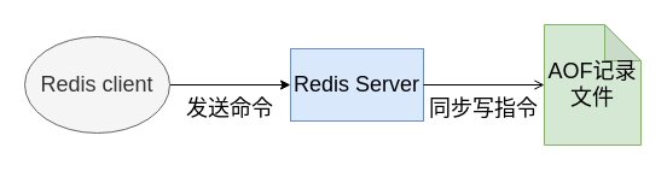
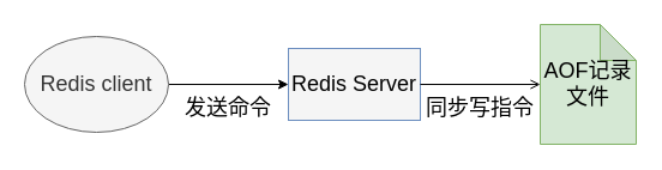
  <mxCell id="0" />
  <mxCell id="1" parent="0" />
- <mxCell id="2" value="&lt;span style=&quot;font-size: 18px&quot;&gt;Redis Server&lt;/span&gt;" style="rounded=0;whiteSpace=wrap;html=1;fillColor=#dae8fc;strokeColor=#6c8ebf;" parent="1" vertex="1"><mxGeometry x="240" y="40" width="110" height="60" as="geometry" /></mxCell>
+ <mxCell id="2" value="&lt;span style=&quot;font-size: 18px&quot;&gt;Redis Server&lt;/span&gt;" style="rounded=0;whiteSpace=wrap;html=1;fillColor=#f5f5f5;strokeColor=#6c8ebf;" parent="1" vertex="1"><mxGeometry x="240" y="40" width="110" height="60" as="geometry" /></mxCell>
  <mxCell id="3" value="" style="endArrow=classic;html=1;exitX=1;exitY=0.5;exitDx=0;exitDy=0;entryX=0;entryY=0.5;entryDx=0;entryDy=0;" parent="1" target="2" edge="1"><mxGeometry width="50" height="50" relative="1" as="geometry"><mxPoint x="140" y="70" as="sourcePoint" /><mxPoint x="250" y="170" as="targetPoint" /></mxGeometry></mxCell>
  <mxCell id="4" value="&lt;font style=&quot;font-size: 18px&quot;&gt;AOF记录文件&lt;/font&gt;" style="shape=note;whiteSpace=wrap;html=1;backgroundOutline=1;darkOpacity=0.05;fillColor=#d5e8d4;strokeColor=#82b366;" parent="1" vertex="1"><mxGeometry x="450" y="20" width="80" height="100" as="geometry" /></mxCell>
  <mxCell id="5" value="" style="endArrow=open;html=1;entryX=0;entryY=0.5;entryDx=0;entryDy=0;entryPerimeter=0;exitX=1;exitY=0.5;exitDx=0;exitDy=0;" parent="1" source="2" target="4" edge="1"><mxGeometry width="50" height="50" relative="1" as="geometry"><mxPoint x="380" y="190" as="sourcePoint" /><mxPoint x="430" y="140" as="targetPoint" /></mxGeometry></mxCell>
  <mxCell id="6" value="&lt;span style=&quot;font-size: 18px&quot;&gt;同步写指令&lt;/span&gt;" style="text;html=1;strokeColor=none;fillColor=none;align=center;verticalAlign=middle;whiteSpace=wrap;rounded=0;" parent="1" vertex="1"><mxGeometry x="350" y="80" width="100" height="20" as="geometry" /></mxCell>
  <mxCell id="7" value="&lt;span style=&quot;font-size: 18px&quot;&gt;发送命令&lt;/span&gt;" style="text;html=1;strokeColor=none;fillColor=none;align=center;verticalAlign=middle;whiteSpace=wrap;rounded=0;" parent="1" vertex="1"><mxGeometry x="145" y="80" width="90" height="20" as="geometry" /></mxCell>
  <mxCell id="8" value="&lt;font style=&quot;font-size: 18px&quot;&gt;Redis client&lt;/font&gt;" style="ellipse;whiteSpace=wrap;html=1;fillColor=#f5f5f5;strokeColor=#666666;fontColor=#333333;" vertex="1" parent="1"><mxGeometry x="20" y="30" width="120" height="80" as="geometry" /></mxCell>
